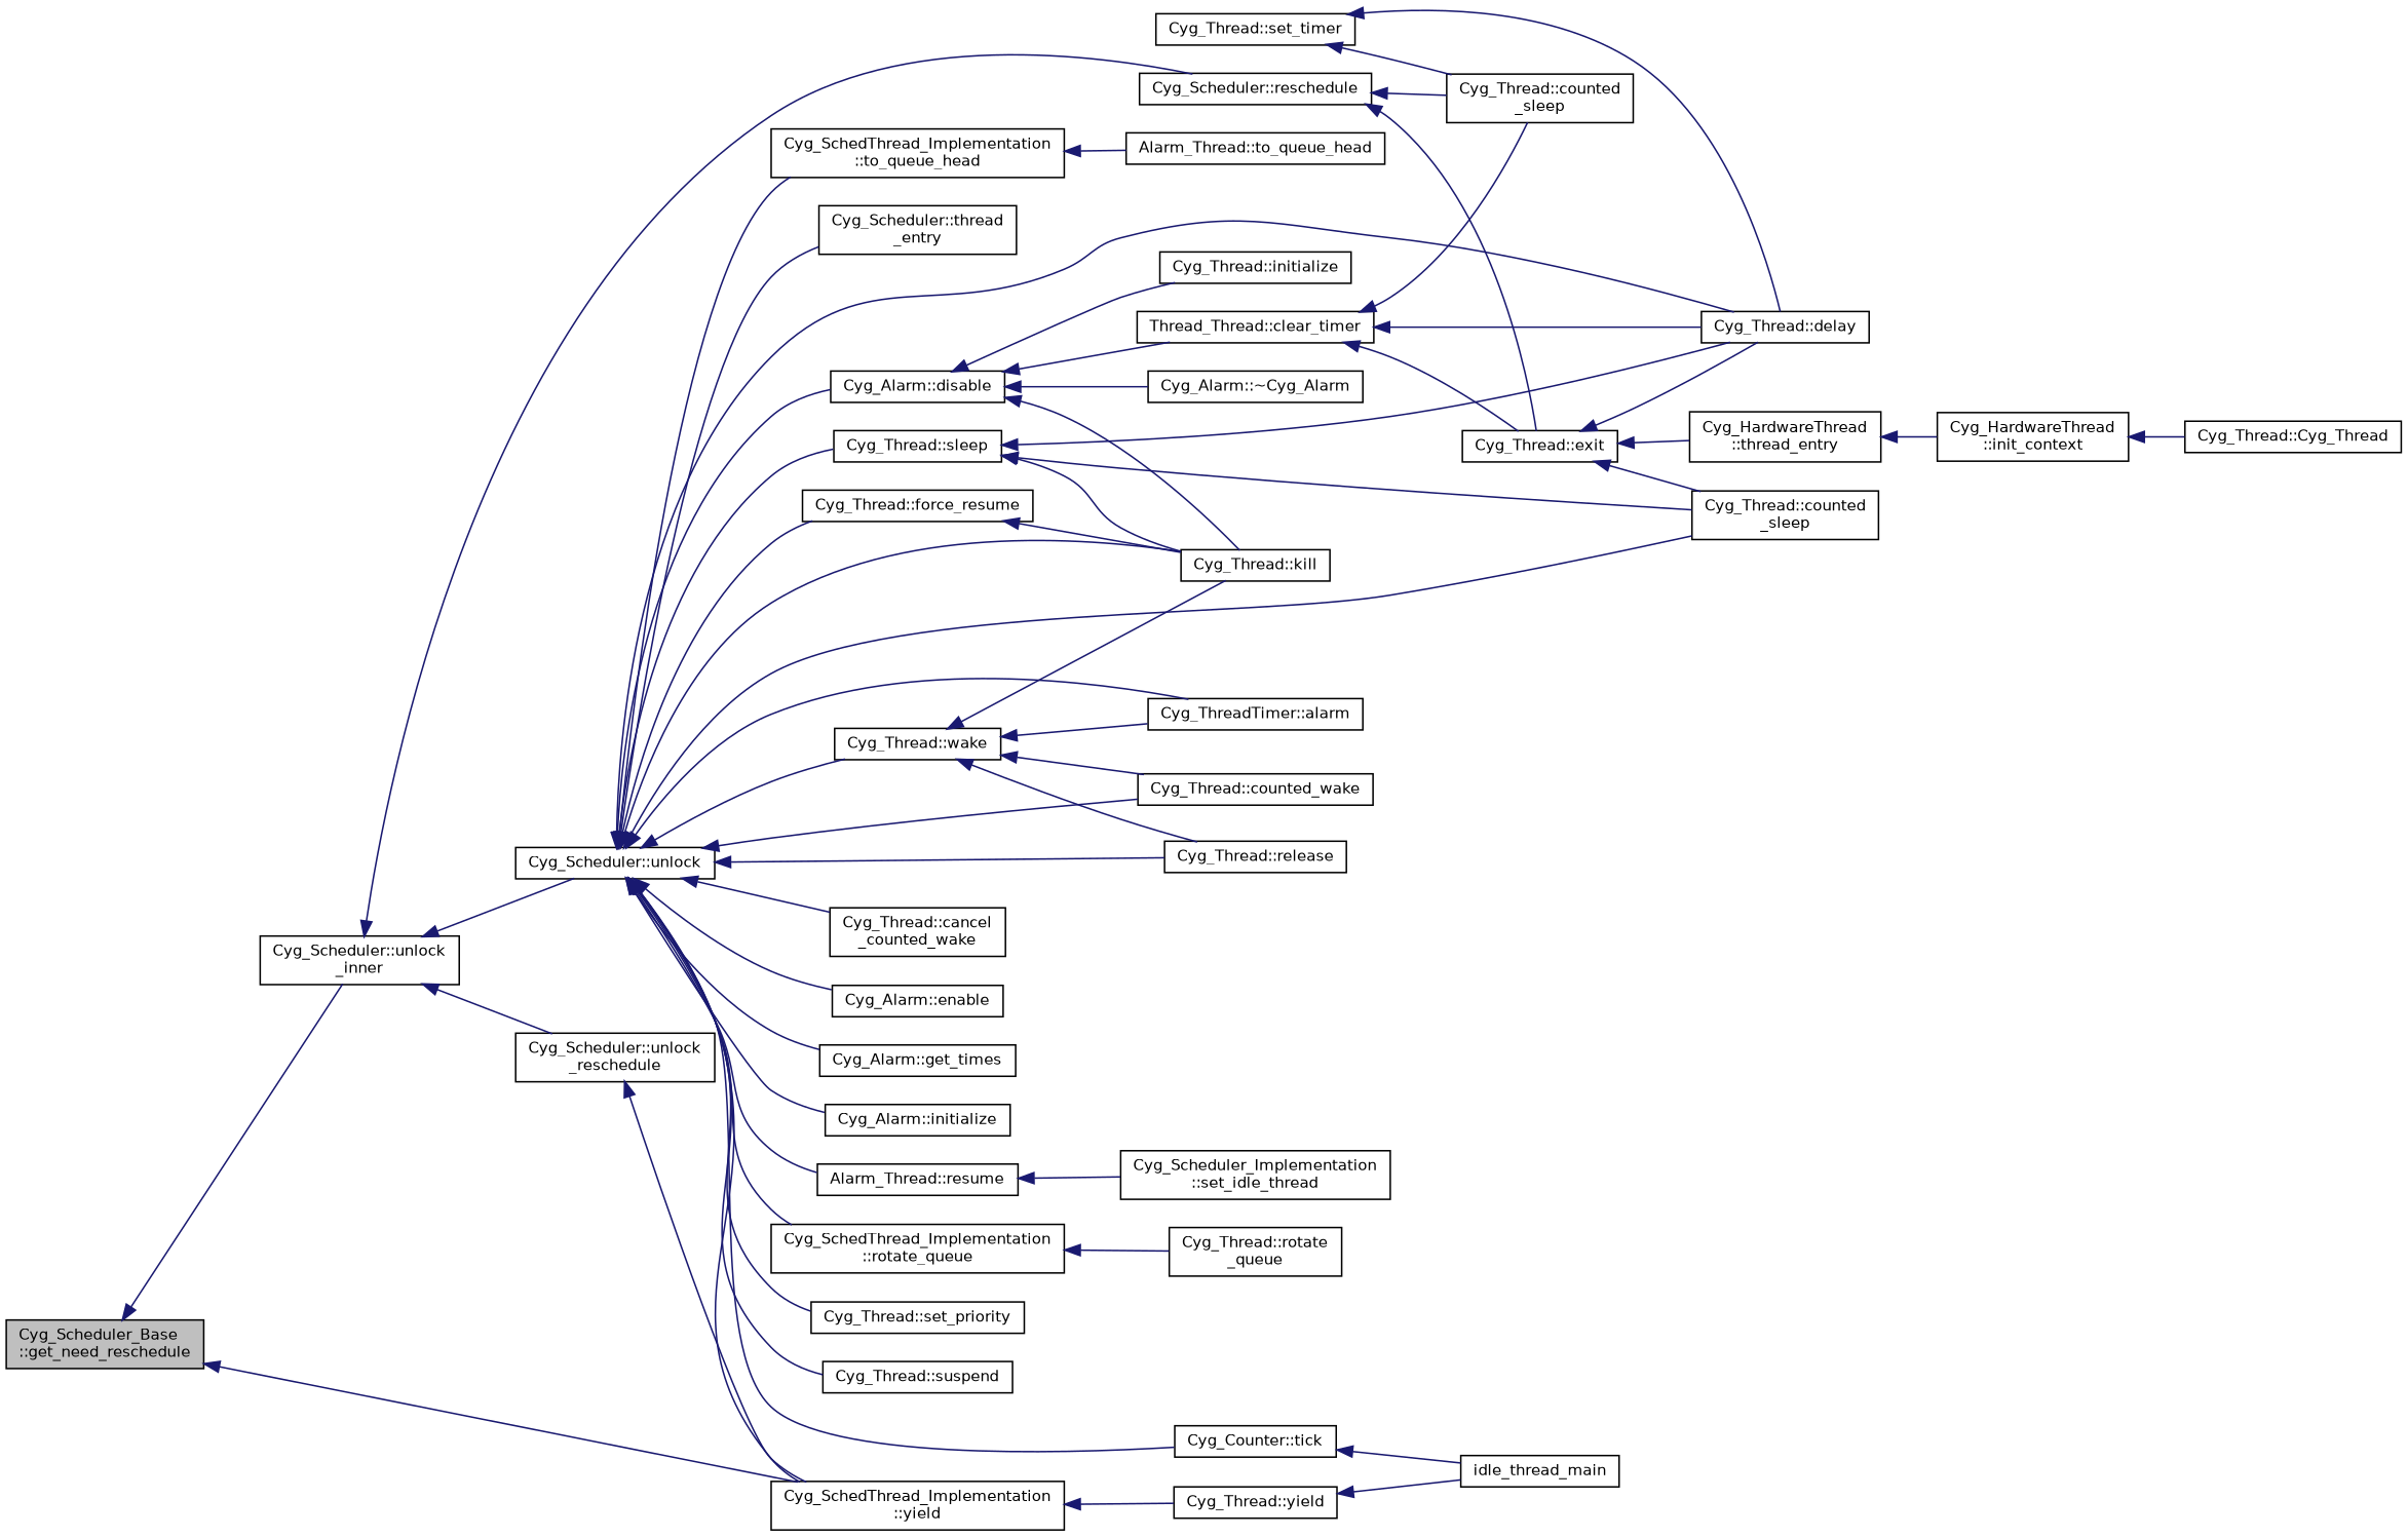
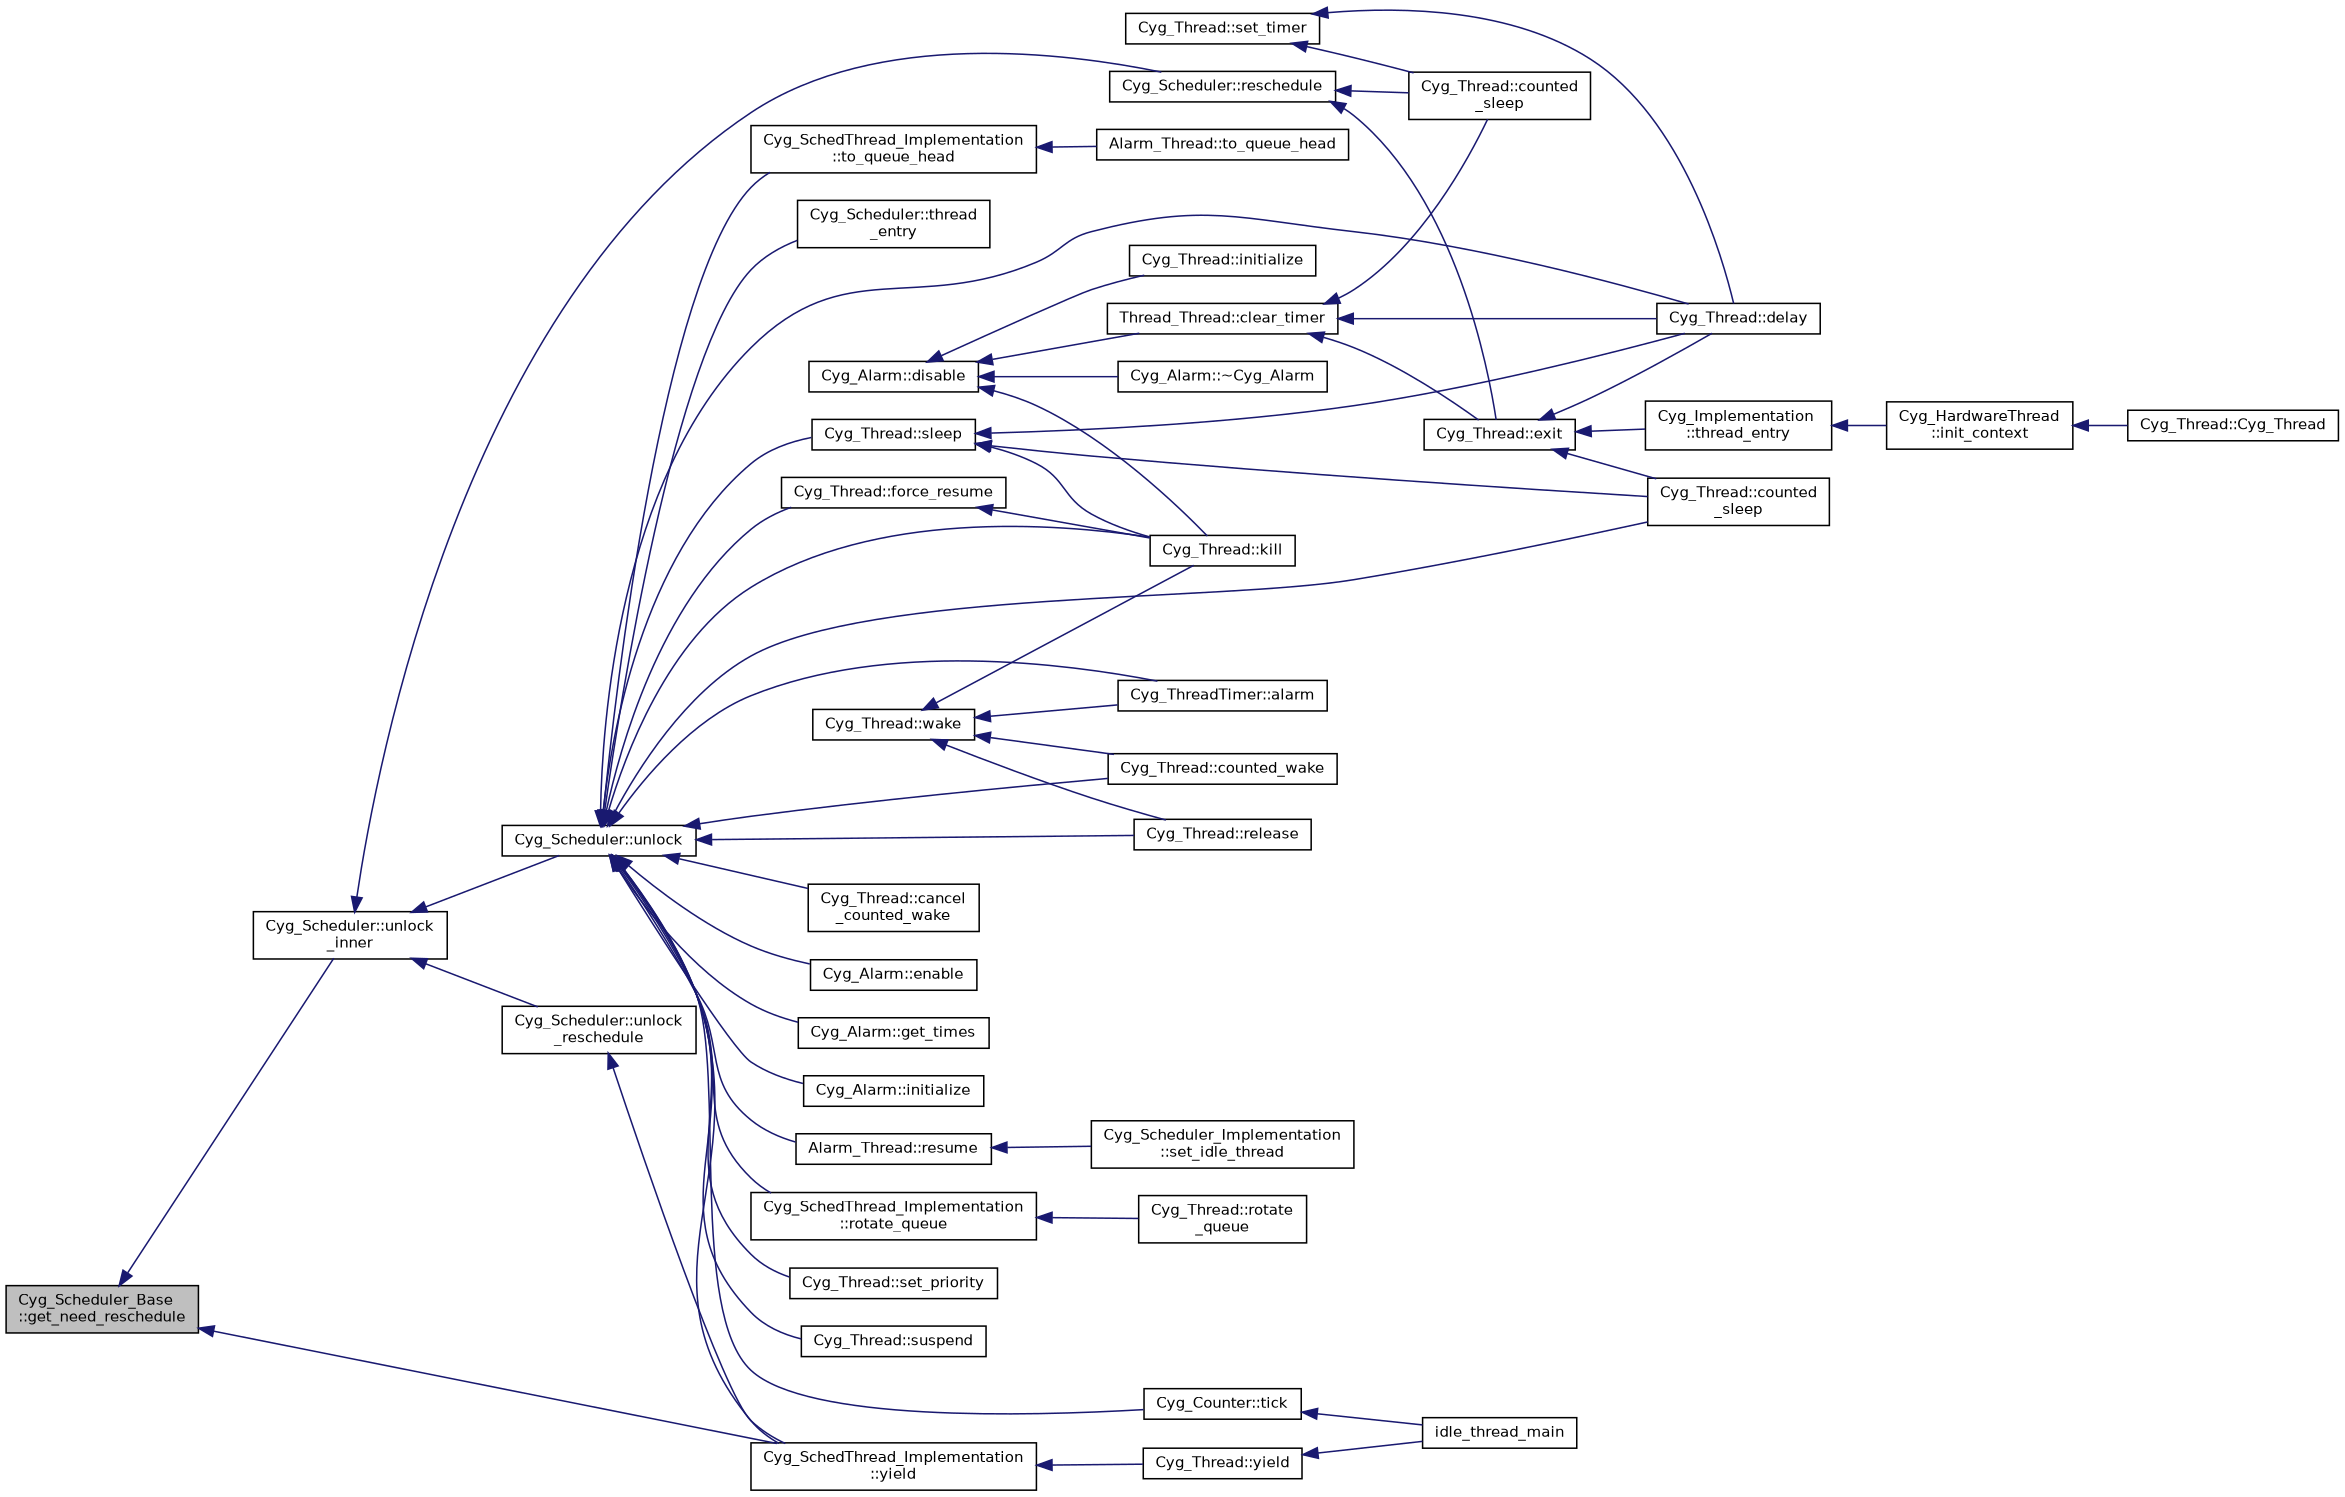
  digraph {
    rankdir=LR
    node [color=black fillcolor=white fontname=Helvetica fontsize=10 shape=record style=filled]
    edge [color=midnightblue dir=back fontname=Helvetica fontsize=10 labelfontname=Helvetica labelfontsize=10 style=solid]
    n1 [fillcolor=grey75 fontcolor=black height=0.2 label="Cyg_Scheduler_Base\l::get_need_reschedule" width=0.4]
    n2 [height=0.2 label="Cyg_Scheduler::unlock\l_inner" width=0.4]
    n3 [height=0.2 label="Cyg_SchedThread_Implementation\l::yield" width=0.4]
    n4 [height=0.2 label="Cyg_Scheduler::reschedule" width=0.4]
    n5 [height=0.2 label="Cyg_Scheduler::unlock" width=0.4]
    n6 [height=0.2 label="Cyg_Scheduler::unlock\l_reschedule" width=0.4]
    n7 [height=0.2 label="Cyg_Thread::yield" width=0.4]
    n8 [height=0.2 label="Cyg_Thread::counted\l_sleep" width=0.4]
    n9 [height=0.2 label="Cyg_Thread::exit" width=0.4]
    n10 [height=0.2 label="Cyg_Thread::counted\l_sleep" width=0.4]
    n11 [height=0.2 label="Cyg_Thread::kill" width=0.4]
    n12 [height=0.2 label="Cyg_Thread::delay" width=0.4]
    n13 [height=0.2 label="Cyg_ThreadTimer::alarm" width=0.4]
    n14 [height=0.2 label="Cyg_Thread::cancel\l_counted_wake" width=0.4]
    n15 [height=0.2 label="Cyg_Thread::counted_wake" width=0.4]
    n16 [height=0.2 label="Cyg_Alarm::disable" width=0.4]
    n17 [height=0.2 label="Cyg_Alarm::enable" width=0.4]
    n18 [height=0.2 label="Cyg_Thread::force_resume" width=0.4]
    n19 [height=0.2 label="Cyg_Alarm::get_times" width=0.4]
    n20 [height=0.2 label="Cyg_Alarm::initialize" width=0.4]
    n21 [height=0.2 label="Cyg_Thread::release" width=0.4]
    n22 [height=0.2 label="Alarm_Thread::resume" width=0.4]
    n23 [height=0.2 label="Cyg_SchedThread_Implementation\l::rotate_queue" width=0.4]
    n24 [height=0.2 label="Cyg_Thread::set_priority" width=0.4]
    n25 [height=0.2 label="Cyg_Thread::sleep" width=0.4]
    n26 [height=0.2 label="Cyg_Thread::suspend" width=0.4]
    n27 [height=0.2 label="Cyg_Scheduler::thread\l_entry" width=0.4]
    n28 [height=0.2 label="Cyg_Counter::tick" width=0.4]
    n29 [height=0.2 label="Cyg_SchedThread_Implementation\l::to_queue_head" width=0.4]
    n30 [height=0.2 label="Cyg_Thread::wake" width=0.4]
-   n31 [height=0.2 label="Cyg_HardwareThread\l::thread_entry" width=0.4]
+   n31 [height=0.2 label="Cyg_Implementation\l::thread_entry" width=0.4]
    n32 [height=0.2 label="Cyg_HardwareThread\l::init_context" width=0.4]
    n33 [height=0.2 label="Cyg_Thread::Cyg_Thread" width=0.4]
    n34 [height=0.2 label="Thread_Thread::clear_timer" width=0.4]
    n35 [height=0.2 label="Cyg_Thread::initialize" width=0.4]
    n36 [height=0.2 label="Cyg_Alarm::~Cyg_Alarm" width=0.4]
    n37 [height=0.2 label="Cyg_Scheduler_Implementation\l::set_idle_thread" width=0.4]
    n38 [height=0.2 label="Cyg_Thread::rotate\l_queue" width=0.4]
    n39 [height=0.2 label=idle_thread_main width=0.4]
    n40 [height=0.2 label="Alarm_Thread::to_queue_head" width=0.4]
    n41 [height=0.2 label="Cyg_Thread::set_timer" width=0.4]
    n1 -> n2
    n1 -> n3
    n2 -> n4
    n2 -> n5
    n2 -> n6
    n3 -> n7
    n4 -> n8
    n4 -> n9
    n5 -> n3
    n5 -> n10
    n5 -> n11
    n5 -> n12
    n5 -> n13
    n5 -> n14
    n5 -> n15
-   n5 -> n16
    n5 -> n17
    n5 -> n18
    n5 -> n19
    n5 -> n20
    n5 -> n21
    n5 -> n22
    n5 -> n23
    n5 -> n24
    n5 -> n25
    n5 -> n26
    n5 -> n27
    n5 -> n28
    n5 -> n29
-   n5 -> n30
    n6 -> n3
    n7 -> n39
    n9 -> n10
    n9 -> n12
    n9 -> n31
    n16 -> n11
    n16 -> n34
    n16 -> n35
    n16 -> n36
    n18 -> n11
    n22 -> n37
    n23 -> n38
    n25 -> n10
    n25 -> n11
    n25 -> n12
    n28 -> n39
    n29 -> n40
    n30 -> n11
    n30 -> n13
    n30 -> n15
    n30 -> n21
    n31 -> n32
    n32 -> n33
    n34 -> n8
    n34 -> n9
    n34 -> n12
    n41 -> n8
    n41 -> n12
  }
